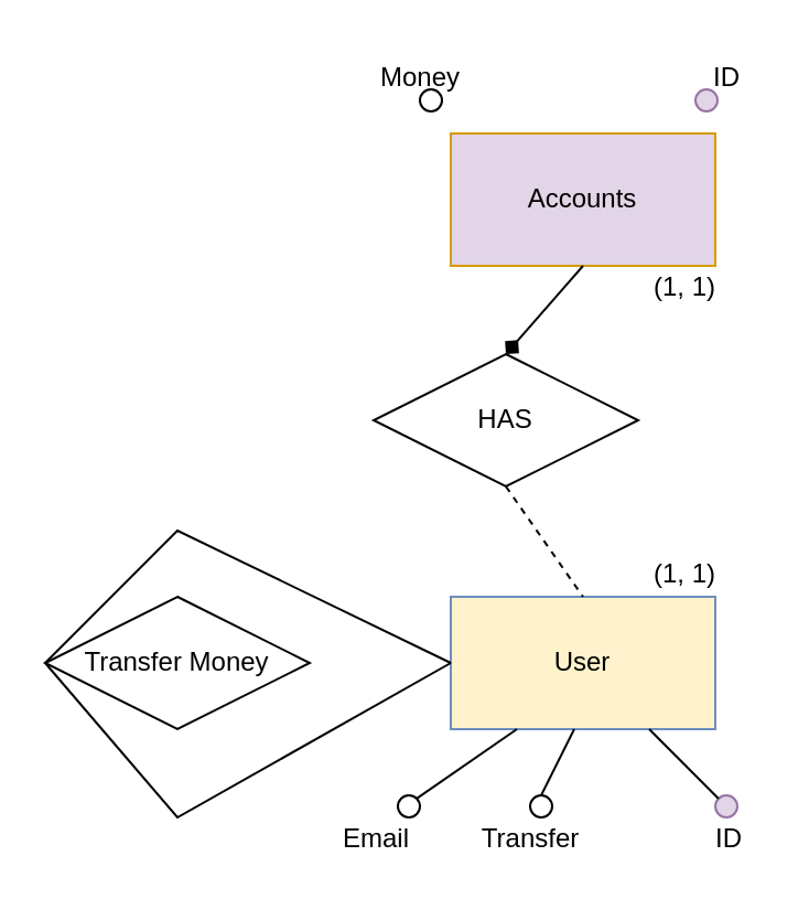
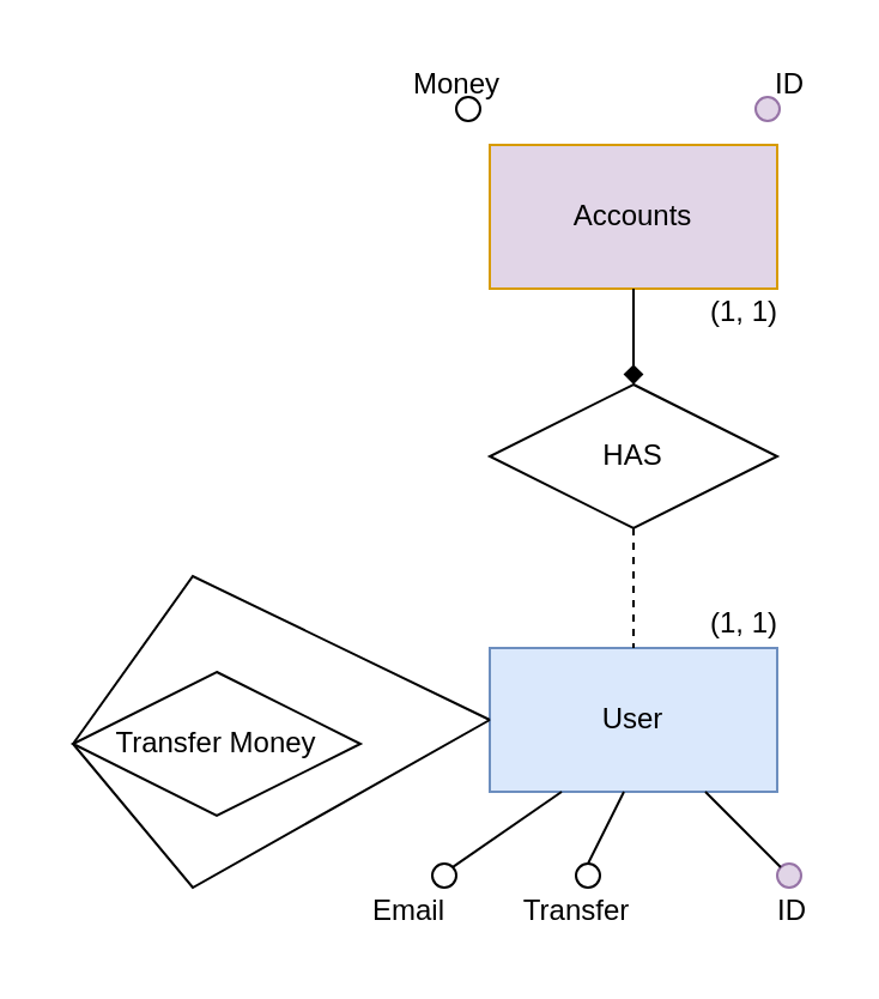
  <mxCell id="0" />
  <mxCell id="1" parent="0" />
- <mxCell id="2" value="User" style="rounded=0;whiteSpace=wrap;html=1;fillColor=#fff2cc;strokeColor=#6c8ebf;" vertex="1" parent="1"><mxGeometry x="204" y="270" width="120" height="60" as="geometry" /></mxCell>
+ <mxCell id="2" value="User" style="rounded=0;whiteSpace=wrap;html=1;fillColor=#dae8fc;strokeColor=#6c8ebf;" vertex="1" parent="1"><mxGeometry x="204" y="270" width="120" height="60" as="geometry" /></mxCell>
  <mxCell id="3" value="Email" style="text;html=1;align=center;verticalAlign=middle;resizable=0;points=[];autosize=1;strokeColor=none;fillColor=none;" vertex="1" parent="1"><mxGeometry x="145" y="365" width="50" height="30" as="geometry" /></mxCell>
  <mxCell id="4" value="Transfer" style="text;html=1;align=center;verticalAlign=middle;resizable=0;points=[];autosize=1;strokeColor=none;fillColor=none;" vertex="1" parent="1"><mxGeometry x="200" y="365" width="80" height="30" as="geometry" /></mxCell>
  <mxCell id="5" value="ID" style="text;html=1;align=center;verticalAlign=middle;resizable=0;points=[];autosize=1;strokeColor=none;fillColor=none;" vertex="1" parent="1"><mxGeometry x="315" y="365" width="30" height="30" as="geometry" /></mxCell>
  <mxCell id="6" value="" style="ellipse;whiteSpace=wrap;html=1;aspect=fixed;" vertex="1" parent="1"><mxGeometry x="180" y="360" width="10" height="10" as="geometry" /></mxCell>
  <mxCell id="7" value="" style="ellipse;whiteSpace=wrap;html=1;aspect=fixed;" vertex="1" parent="1"><mxGeometry x="240" y="360" width="10" height="10" as="geometry" /></mxCell>
  <mxCell id="8" value="" style="ellipse;whiteSpace=wrap;html=1;aspect=fixed;fillColor=#e1d5e7;strokeColor=#9673a6;" vertex="1" parent="1"><mxGeometry x="324" y="360" width="10" height="10" as="geometry" /></mxCell>
  <mxCell id="9" value="" style="endArrow=none;html=1;rounded=0;exitX=1;exitY=0;exitDx=0;exitDy=0;entryX=0.25;entryY=1;entryDx=0;entryDy=0;" edge="1" parent="1" source="6" target="2"><mxGeometry width="50" height="50" relative="1" as="geometry"><mxPoint x="240" y="330" as="sourcePoint" /><mxPoint x="290" y="280" as="targetPoint" /></mxGeometry></mxCell>
  <mxCell id="10" value="" style="endArrow=none;html=1;rounded=0;exitX=0.5;exitY=0;exitDx=0;exitDy=0;" edge="1" parent="1" source="7"><mxGeometry width="50" height="50" relative="1" as="geometry"><mxPoint x="240" y="330" as="sourcePoint" /><mxPoint x="260" y="330" as="targetPoint" /></mxGeometry></mxCell>
  <mxCell id="11" value="" style="endArrow=none;html=1;rounded=0;exitX=0;exitY=0;exitDx=0;exitDy=0;entryX=0.75;entryY=1;entryDx=0;entryDy=0;" edge="1" parent="1" source="8" target="2"><mxGeometry width="50" height="50" relative="1" as="geometry"><mxPoint x="240" y="330" as="sourcePoint" /><mxPoint x="290" y="280" as="targetPoint" /></mxGeometry></mxCell>
  <mxCell id="12" value="Accounts" style="rounded=0;whiteSpace=wrap;html=1;fillColor=#e1d5e7;strokeColor=#d79b00;" vertex="1" parent="1"><mxGeometry x="204" y="60" width="120" height="60" as="geometry" /></mxCell>
  <mxCell id="13" value="Money" style="text;html=1;align=center;verticalAlign=middle;resizable=0;points=[];autosize=1;strokeColor=none;fillColor=none;" vertex="1" parent="1"><mxGeometry x="160" y="20" width="60" height="30" as="geometry" /></mxCell>
  <mxCell id="14" value="ID" style="text;html=1;align=center;verticalAlign=middle;resizable=0;points=[];autosize=1;strokeColor=none;fillColor=none;" vertex="1" parent="1"><mxGeometry x="314" y="20" width="30" height="30" as="geometry" /></mxCell>
  <mxCell id="15" value="" style="ellipse;whiteSpace=wrap;html=1;aspect=fixed;" vertex="1" parent="1"><mxGeometry x="190" y="40" width="10" height="10" as="geometry" /></mxCell>
  <mxCell id="16" value="" style="ellipse;whiteSpace=wrap;html=1;aspect=fixed;fillColor=#e1d5e7;strokeColor=#9673a6;" vertex="1" parent="1"><mxGeometry x="315" y="40" width="10" height="10" as="geometry" /></mxCell>
- <mxCell id="17" value="HAS" style="shape=rhombus;perimeter=rhombusPerimeter;whiteSpace=wrap;html=1;align=center;" vertex="1" parent="1"><mxGeometry x="169" y="160" width="120" height="60" as="geometry" /></mxCell>
+ <mxCell id="17" value="HAS" style="shape=rhombus;perimeter=rhombusPerimeter;whiteSpace=wrap;html=1;align=center;" vertex="1" parent="1"><mxGeometry x="204" y="160" width="120" height="60" as="geometry" /></mxCell>
  <mxCell id="18" value="" style="endArrow=none;html=1;rounded=0;entryX=0.5;entryY=0;entryDx=0;entryDy=0;exitX=0.5;exitY=1;exitDx=0;exitDy=0;dashed=1;" edge="1" parent="1" source="17" target="2"><mxGeometry width="50" height="50" relative="1" as="geometry"><mxPoint x="240" y="350" as="sourcePoint" /><mxPoint x="290" y="300" as="targetPoint" /></mxGeometry></mxCell>
  <mxCell id="19" value="" style="endArrow=diamond;html=1;rounded=0;entryX=0.5;entryY=0;entryDx=0;entryDy=0;exitX=0.5;exitY=1;exitDx=0;exitDy=0;" edge="1" parent="1" source="12" target="17"><mxGeometry width="50" height="50" relative="1" as="geometry"><mxPoint x="240" y="350" as="sourcePoint" /><mxPoint x="290" y="300" as="targetPoint" /></mxGeometry></mxCell>
  <mxCell id="20" value="(1, 1)" style="text;html=1;align=center;verticalAlign=middle;resizable=0;points=[];autosize=1;strokeColor=none;fillColor=none;" vertex="1" parent="1"><mxGeometry x="285" y="245" width="50" height="30" as="geometry" /></mxCell>
  <mxCell id="21" value="(1, 1)" style="text;html=1;align=center;verticalAlign=middle;resizable=0;points=[];autosize=1;strokeColor=none;fillColor=none;" vertex="1" parent="1"><mxGeometry x="285" y="115" width="50" height="30" as="geometry" /></mxCell>
- <mxCell id="22" value="Transfer Money" style="shape=rhombus;perimeter=rhombusPerimeter;whiteSpace=wrap;html=1;align=center;" vertex="1" parent="1"><mxGeometry x="20" y="270" width="120" height="60" as="geometry" /></mxCell>
+ <mxCell id="22" value="Transfer Money" style="shape=rhombus;perimeter=rhombusPerimeter;whiteSpace=wrap;html=1;align=center;" vertex="1" parent="1"><mxGeometry x="30" y="280" width="120" height="60" as="geometry" /></mxCell>
  <mxCell id="23" value="" style="endArrow=none;html=1;rounded=0;exitX=0;exitY=0.5;exitDx=0;exitDy=0;entryX=0;entryY=0.5;entryDx=0;entryDy=0;" edge="1" parent="1" source="2" target="22"><mxGeometry width="50" height="50" relative="1" as="geometry"><mxPoint x="240" y="300" as="sourcePoint" /><mxPoint x="290" y="250" as="targetPoint" /><Array as="points"><mxPoint x="80" y="370" /></Array></mxGeometry></mxCell>
  <mxCell id="24" value="" style="endArrow=none;html=1;rounded=0;exitX=0;exitY=0.5;exitDx=0;exitDy=0;entryX=0;entryY=0.5;entryDx=0;entryDy=0;" edge="1" parent="1" source="2" target="22"><mxGeometry width="50" height="50" relative="1" as="geometry"><mxPoint x="240" y="300" as="sourcePoint" /><mxPoint x="290" y="250" as="targetPoint" /><Array as="points"><mxPoint x="80" y="240" /></Array></mxGeometry></mxCell>
